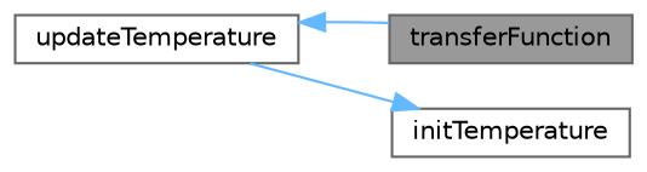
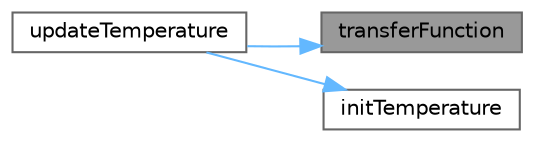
  digraph {
    rankdir=RL
    node [color=grey40 fillcolor=white fontname=Helvetica fontsize=10 shape=box style=filled]
    edge [color=steelblue1 dir=back fontname=Helvetica fontsize=10 labelfontname=Helvetica labelfontsize=10 style=solid]
    n1 [color=gray40 fillcolor=grey60 fontcolor=black height=0.2 label=transferFunction width=0.4]
    n2 [height=0.2 label=updateTemperature width=0.4]
    n3 [height=0.2 label=initTemperature width=0.4]
-   n2 -> n1
+   n1 -> n2
    n3 -> n2
  }
